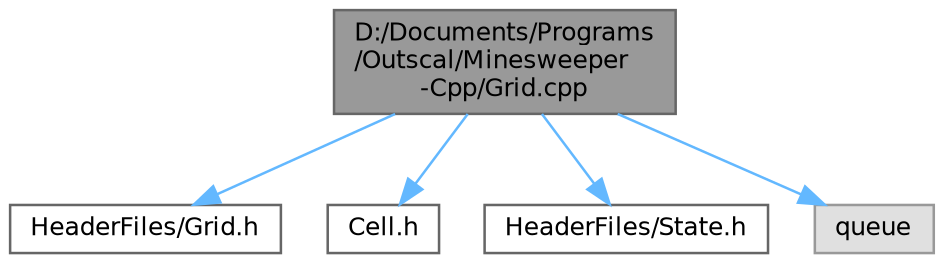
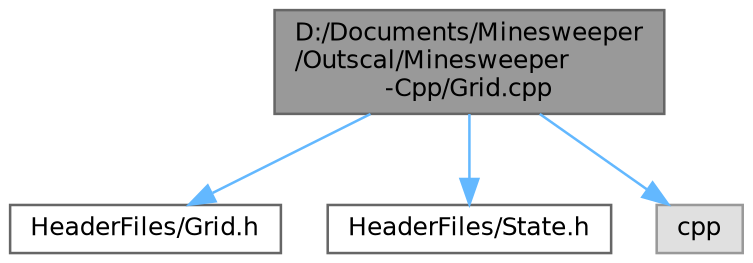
  digraph {
    node [color=grey40 fillcolor=white fontname=Helvetica fontsize=10 shape=box style=filled]
    edge [color=steelblue1 fontname=Helvetica fontsize=10 labelfontname=Helvetica labelfontsize=10 style=solid]
-   n1 [color=gray40 fillcolor=grey60 fontcolor=black height=0.2 label="D:/Documents/Programs\l/Outscal/Minesweeper\l-Cpp/Grid.cpp" width=0.4]
+   n1 [color=gray40 fillcolor=grey60 fontcolor=black height=0.2 label="D:/Documents/Minesweeper\l/Outscal/Minesweeper\l-Cpp/Grid.cpp" width=0.4]
    n2 [height=0.2 label="HeaderFiles/Grid.h" width=0.4]
-   n3 [height=0.2 label="Cell.h" width=0.4]
    n4 [height=0.2 label="HeaderFiles/State.h" width=0.4]
-   n5 [color=grey60 fillcolor="#E0E0E0" height=0.2 label=queue width=0.4]
+   n5 [color=grey60 fillcolor="#E0E0E0" height=0.2 label=cpp width=0.4]
    n1 -> n2
-   n1 -> n3
    n1 -> n4
    n1 -> n5
  }
